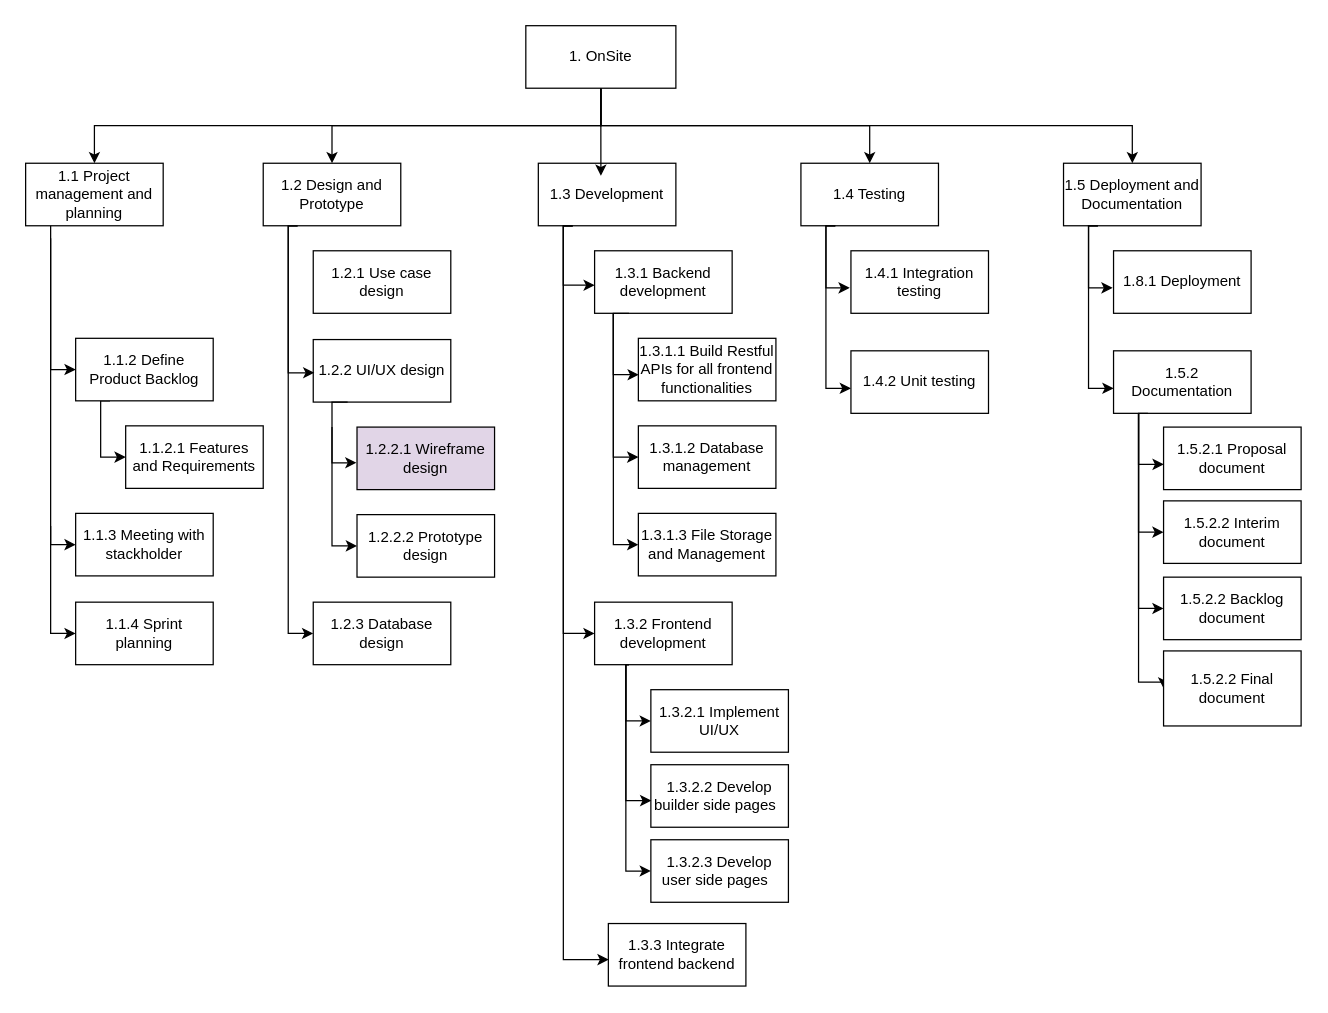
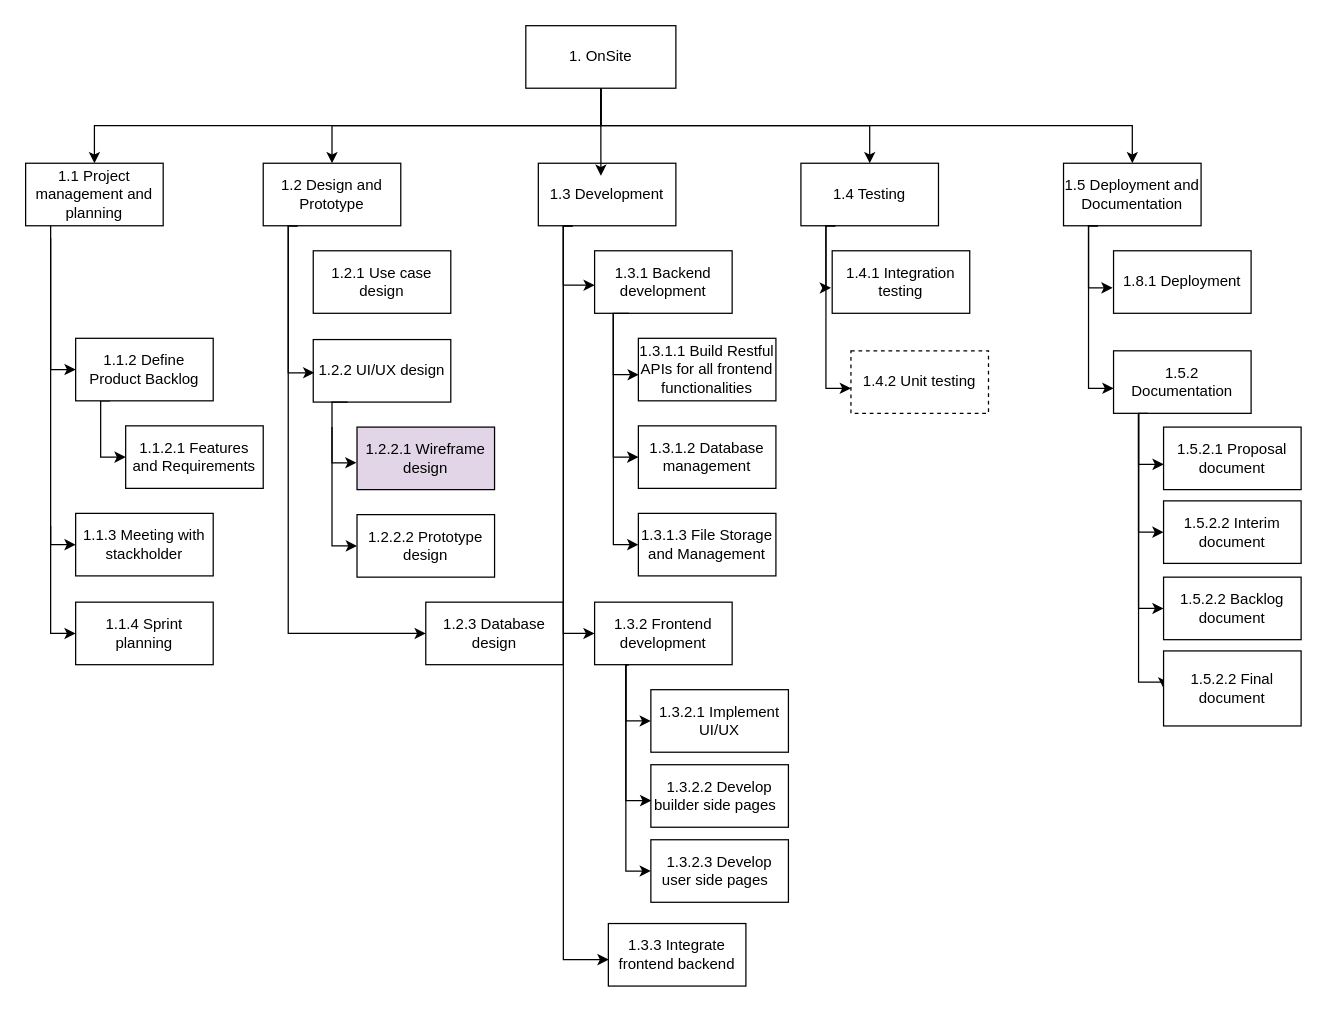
  <mxCell id="0" />
  <mxCell id="1" parent="0" />
  <mxCell id="2" style="edgeStyle=orthogonalEdgeStyle;rounded=0;orthogonalLoop=1;jettySize=auto;html=1;exitX=0.5;exitY=1;exitDx=0;exitDy=0;entryX=0.5;entryY=0;entryDx=0;entryDy=0;" parent="1" source="6" target="7" edge="1"><mxGeometry relative="1" as="geometry" /></mxCell>
  <mxCell id="3" style="edgeStyle=orthogonalEdgeStyle;rounded=0;orthogonalLoop=1;jettySize=auto;html=1;exitX=0.5;exitY=1;exitDx=0;exitDy=0;" parent="1" source="6" target="9" edge="1"><mxGeometry relative="1" as="geometry" /></mxCell>
  <mxCell id="4" style="edgeStyle=orthogonalEdgeStyle;rounded=0;orthogonalLoop=1;jettySize=auto;html=1;exitX=0.5;exitY=1;exitDx=0;exitDy=0;" parent="1" source="6" target="12" edge="1"><mxGeometry relative="1" as="geometry" /></mxCell>
  <mxCell id="5" style="edgeStyle=orthogonalEdgeStyle;rounded=0;orthogonalLoop=1;jettySize=auto;html=1;exitX=0.5;exitY=1;exitDx=0;exitDy=0;entryX=0.5;entryY=0;entryDx=0;entryDy=0;" parent="1" source="6" target="11" edge="1"><mxGeometry relative="1" as="geometry" /></mxCell>
  <mxCell id="6" value="1. OnSite" style="rounded=0;whiteSpace=wrap;html=1;" parent="1" vertex="1"><mxGeometry x="420" y="20" width="120" height="50" as="geometry" /></mxCell>
  <mxCell id="7" value="1.1&lt;span style=&quot;background-color: initial;&quot;&gt;&amp;nbsp;Project management and planning&lt;/span&gt;" style="rounded=0;whiteSpace=wrap;html=1;" parent="1" vertex="1"><mxGeometry x="20" y="130" width="110" height="50" as="geometry" /></mxCell>
  <mxCell id="8" style="edgeStyle=orthogonalEdgeStyle;rounded=0;orthogonalLoop=1;jettySize=auto;html=1;exitX=0.25;exitY=1;exitDx=0;exitDy=0;entryX=0;entryY=0.5;entryDx=0;entryDy=0;" parent="1" source="9" target="27" edge="1"><mxGeometry relative="1" as="geometry"><Array as="points"><mxPoint x="230" y="180" /><mxPoint x="230" y="506" /></Array></mxGeometry></mxCell>
  <mxCell id="9" value="1.2 Design and Prototype" style="rounded=0;whiteSpace=wrap;html=1;" parent="1" vertex="1"><mxGeometry x="210" y="130" width="110" height="50" as="geometry" /></mxCell>
  <mxCell id="10" value="1.3.1.1 Build Restful APIs for all frontend functionalities " style="rounded=0;whiteSpace=wrap;html=1;" parent="1" vertex="1"><mxGeometry x="510" y="270" width="110" height="50" as="geometry" /></mxCell>
  <mxCell id="11" value="1.4 Testing" style="rounded=0;whiteSpace=wrap;html=1;" parent="1" vertex="1"><mxGeometry x="640" y="130" width="110" height="50" as="geometry" /></mxCell>
  <mxCell id="12" value="1.5 Deployment and&lt;div&gt;Documentation&lt;/div&gt;" style="rounded=0;whiteSpace=wrap;html=1;" parent="1" vertex="1"><mxGeometry x="850" y="130" width="110" height="50" as="geometry" /></mxCell>
  <mxCell id="13" style="edgeStyle=orthogonalEdgeStyle;rounded=0;orthogonalLoop=1;jettySize=auto;html=1;exitX=0.25;exitY=1;exitDx=0;exitDy=0;entryX=0;entryY=0.5;entryDx=0;entryDy=0;" parent="1" source="14" target="15" edge="1"><mxGeometry relative="1" as="geometry"><Array as="points"><mxPoint x="80" y="320" /><mxPoint x="80" y="365" /></Array></mxGeometry></mxCell>
  <mxCell id="14" value="1.1.2 Define Product Backlog" style="rounded=0;whiteSpace=wrap;html=1;" parent="1" vertex="1"><mxGeometry x="60" y="270" width="110" height="50" as="geometry" /></mxCell>
  <mxCell id="15" value="1.1.2.1 Features and Requirements" style="rounded=0;whiteSpace=wrap;html=1;" parent="1" vertex="1"><mxGeometry x="100" y="340" width="110" height="50" as="geometry" /></mxCell>
  <mxCell id="16" style="edgeStyle=orthogonalEdgeStyle;rounded=0;orthogonalLoop=1;jettySize=auto;html=1;exitX=0;exitY=0.5;exitDx=0;exitDy=0;endArrow=none;endFill=0;startArrow=classic;startFill=1;" parent="1" source="14" edge="1"><mxGeometry relative="1" as="geometry"><mxPoint x="40" y="180" as="targetPoint" /></mxGeometry></mxCell>
  <mxCell id="17" style="edgeStyle=orthogonalEdgeStyle;rounded=0;orthogonalLoop=1;jettySize=auto;html=1;exitX=0;exitY=0.5;exitDx=0;exitDy=0;endArrow=none;endFill=0;startArrow=classic;startFill=1;" parent="1" source="18" edge="1"><mxGeometry relative="1" as="geometry"><mxPoint x="40" y="190" as="targetPoint" /></mxGeometry></mxCell>
  <mxCell id="18" value="1.1.3 Meeting with stackholder" style="rounded=0;whiteSpace=wrap;html=1;" parent="1" vertex="1"><mxGeometry x="60" y="410" width="110" height="50" as="geometry" /></mxCell>
  <mxCell id="19" style="edgeStyle=orthogonalEdgeStyle;rounded=0;orthogonalLoop=1;jettySize=auto;html=1;exitX=0;exitY=0.5;exitDx=0;exitDy=0;startArrow=classic;startFill=1;endArrow=none;endFill=0;" parent="1" source="20" edge="1"><mxGeometry relative="1" as="geometry"><mxPoint x="40" y="420" as="targetPoint" /></mxGeometry></mxCell>
  <mxCell id="20" value="1.1.4 Sprint planning" style="rounded=0;whiteSpace=wrap;html=1;" parent="1" vertex="1"><mxGeometry x="60" y="481" width="110" height="50" as="geometry" /></mxCell>
  <mxCell id="21" value="1.2.2 UI/UX design" style="rounded=0;whiteSpace=wrap;html=1;" parent="1" vertex="1"><mxGeometry x="250" y="271" width="110" height="50" as="geometry" /></mxCell>
  <mxCell id="22" value="1.2.2.1 Wireframe design" style="rounded=0;whiteSpace=wrap;html=1;fillColor=#e1d5e7;" parent="1" vertex="1"><mxGeometry x="285" y="341" width="110" height="50" as="geometry" /></mxCell>
  <mxCell id="23" style="edgeStyle=orthogonalEdgeStyle;rounded=0;orthogonalLoop=1;jettySize=auto;html=1;exitX=0.25;exitY=1;exitDx=0;exitDy=0;entryX=-0.004;entryY=0.571;entryDx=0;entryDy=0;entryPerimeter=0;" parent="1" source="21" target="22" edge="1"><mxGeometry relative="1" as="geometry"><Array as="points"><mxPoint x="265" y="321" /><mxPoint x="265" y="370" /></Array></mxGeometry></mxCell>
  <mxCell id="24" style="edgeStyle=orthogonalEdgeStyle;rounded=0;orthogonalLoop=1;jettySize=auto;html=1;exitX=0;exitY=0.5;exitDx=0;exitDy=0;startArrow=classic;startFill=1;endArrow=none;endFill=0;" parent="1" source="25" edge="1"><mxGeometry relative="1" as="geometry"><mxPoint x="265" y="341" as="targetPoint" /></mxGeometry></mxCell>
  <mxCell id="25" value="1.2.2.2 Prototype design" style="rounded=0;whiteSpace=wrap;html=1;" parent="1" vertex="1"><mxGeometry x="285" y="411" width="110" height="50" as="geometry" /></mxCell>
  <mxCell id="26" value="1.2.1 Use case design" style="rounded=0;whiteSpace=wrap;html=1;" parent="1" vertex="1"><mxGeometry x="250" y="200" width="110" height="50" as="geometry" /></mxCell>
- <mxCell id="27" value="1.2.3 Database design" style="rounded=0;whiteSpace=wrap;html=1;" parent="1" vertex="1"><mxGeometry x="250" y="481" width="110" height="50" as="geometry" /></mxCell>
+ <mxCell id="27" value="1.2.3 Database design" style="rounded=0;whiteSpace=wrap;html=1;" parent="1" vertex="1"><mxGeometry x="340" y="481" width="110" height="50" as="geometry" /></mxCell>
  <mxCell id="28" style="edgeStyle=orthogonalEdgeStyle;rounded=0;orthogonalLoop=1;jettySize=auto;html=1;exitX=0.25;exitY=1;exitDx=0;exitDy=0;entryX=0.008;entryY=0.531;entryDx=0;entryDy=0;entryPerimeter=0;" parent="1" source="9" target="21" edge="1"><mxGeometry relative="1" as="geometry"><Array as="points"><mxPoint x="230" y="180" /><mxPoint x="230" y="298" /></Array></mxGeometry></mxCell>
  <mxCell id="29" value="1.3.1.3&amp;nbsp;File Storage and Management" style="rounded=0;whiteSpace=wrap;html=1;" parent="1" vertex="1"><mxGeometry x="510" y="410" width="110" height="50" as="geometry" /></mxCell>
  <mxCell id="30" style="edgeStyle=orthogonalEdgeStyle;rounded=0;orthogonalLoop=1;jettySize=auto;html=1;exitX=0.25;exitY=1;exitDx=0;exitDy=0;entryX=0;entryY=0.5;entryDx=0;entryDy=0;" parent="1" source="32" target="33" edge="1"><mxGeometry relative="1" as="geometry"><Array as="points"><mxPoint x="500" y="531" /><mxPoint x="500" y="576" /></Array></mxGeometry></mxCell>
  <mxCell id="31" style="edgeStyle=orthogonalEdgeStyle;rounded=0;orthogonalLoop=1;jettySize=auto;html=1;exitX=0.25;exitY=1;exitDx=0;exitDy=0;entryX=0;entryY=0.5;entryDx=0;entryDy=0;" parent="1" source="32" target="35" edge="1"><mxGeometry relative="1" as="geometry"><Array as="points"><mxPoint x="500" y="531" /><mxPoint x="500" y="696" /></Array></mxGeometry></mxCell>
  <mxCell id="32" value="1.3.2 Frontend development" style="rounded=0;whiteSpace=wrap;html=1;" parent="1" vertex="1"><mxGeometry x="475" y="481" width="110" height="50" as="geometry" /></mxCell>
  <mxCell id="33" value="1.3.2.1 Implement UI/UX" style="rounded=0;whiteSpace=wrap;html=1;" parent="1" vertex="1"><mxGeometry x="520" y="551" width="110" height="50" as="geometry" /></mxCell>
  <mxCell id="34" value="1.3.2.2 Develop builder side pages&amp;nbsp;&amp;nbsp;" style="rounded=0;whiteSpace=wrap;html=1;" parent="1" vertex="1"><mxGeometry x="520" y="611" width="110" height="50" as="geometry" /></mxCell>
  <mxCell id="35" value="1.3.2.3 Develop user side pages&amp;nbsp;&amp;nbsp;" style="rounded=0;whiteSpace=wrap;html=1;" parent="1" vertex="1"><mxGeometry x="520" y="671" width="110" height="50" as="geometry" /></mxCell>
  <mxCell id="36" style="edgeStyle=orthogonalEdgeStyle;rounded=0;orthogonalLoop=1;jettySize=auto;html=1;exitX=0.25;exitY=1;exitDx=0;exitDy=0;entryX=0;entryY=0.5;entryDx=0;entryDy=0;" parent="1" source="38" target="42" edge="1"><mxGeometry relative="1" as="geometry"><Array as="points"><mxPoint x="490" y="250" /><mxPoint x="490" y="365" /></Array></mxGeometry></mxCell>
  <mxCell id="37" style="edgeStyle=orthogonalEdgeStyle;rounded=0;orthogonalLoop=1;jettySize=auto;html=1;exitX=0.25;exitY=1;exitDx=0;exitDy=0;entryX=0;entryY=0.5;entryDx=0;entryDy=0;" parent="1" source="38" target="29" edge="1"><mxGeometry relative="1" as="geometry"><Array as="points"><mxPoint x="490" y="250" /><mxPoint x="490" y="435" /></Array></mxGeometry></mxCell>
  <mxCell id="38" value="1.3.1 Backend development" style="rounded=0;whiteSpace=wrap;html=1;" parent="1" vertex="1"><mxGeometry x="475" y="200" width="110" height="50" as="geometry" /></mxCell>
  <mxCell id="39" style="edgeStyle=orthogonalEdgeStyle;rounded=0;orthogonalLoop=1;jettySize=auto;html=1;exitX=0.25;exitY=1;exitDx=0;exitDy=0;entryX=0.003;entryY=0.574;entryDx=0;entryDy=0;entryPerimeter=0;" parent="1" source="32" target="34" edge="1"><mxGeometry relative="1" as="geometry"><Array as="points"><mxPoint x="500" y="531" /><mxPoint x="500" y="640" /></Array></mxGeometry></mxCell>
  <mxCell id="40" style="edgeStyle=orthogonalEdgeStyle;rounded=0;orthogonalLoop=1;jettySize=auto;html=1;exitX=0.25;exitY=1;exitDx=0;exitDy=0;entryX=0;entryY=0.5;entryDx=0;entryDy=0;" parent="1" source="41" target="32" edge="1"><mxGeometry relative="1" as="geometry"><Array as="points"><mxPoint x="450" y="180" /><mxPoint x="450" y="506" /></Array></mxGeometry></mxCell>
  <mxCell id="41" value="1.3 Development" style="rounded=0;whiteSpace=wrap;html=1;" parent="1" vertex="1"><mxGeometry x="430" y="130" width="110" height="50" as="geometry" /></mxCell>
  <mxCell id="42" value="1.3.1.2 Database management" style="rounded=0;whiteSpace=wrap;html=1;" parent="1" vertex="1"><mxGeometry x="510" y="340" width="110" height="50" as="geometry" /></mxCell>
  <mxCell id="43" style="edgeStyle=orthogonalEdgeStyle;rounded=0;orthogonalLoop=1;jettySize=auto;html=1;exitX=0.25;exitY=1;exitDx=0;exitDy=0;entryX=0.003;entryY=0.581;entryDx=0;entryDy=0;entryPerimeter=0;" parent="1" source="38" target="10" edge="1"><mxGeometry relative="1" as="geometry"><Array as="points"><mxPoint x="490" y="250" /><mxPoint x="490" y="299" /></Array></mxGeometry></mxCell>
- <mxCell id="44" value="1.4.1 Integration testing" style="rounded=0;whiteSpace=wrap;html=1;" parent="1" vertex="1"><mxGeometry x="680" y="200" width="110" height="50" as="geometry" /></mxCell>
- <mxCell id="45" value="1.4.2 Unit testing" style="rounded=0;whiteSpace=wrap;html=1;" parent="1" vertex="1"><mxGeometry x="680" y="280" width="110" height="50" as="geometry" /></mxCell>
+ <mxCell id="44" value="1.4.1 Integration testing" style="rounded=0;whiteSpace=wrap;html=1;" parent="1" vertex="1"><mxGeometry x="665" y="200" width="110" height="50" as="geometry" /></mxCell>
+ <mxCell id="45" value="1.4.2 Unit testing" style="rounded=0;whiteSpace=wrap;html=1;dashed=1;" parent="1" vertex="1"><mxGeometry x="680" y="280" width="110" height="50" as="geometry" /></mxCell>
  <mxCell id="46" style="edgeStyle=orthogonalEdgeStyle;rounded=0;orthogonalLoop=1;jettySize=auto;html=1;exitX=0.25;exitY=1;exitDx=0;exitDy=0;entryX=0.001;entryY=0.55;entryDx=0;entryDy=0;entryPerimeter=0;" parent="1" source="41" target="38" edge="1"><mxGeometry relative="1" as="geometry"><Array as="points"><mxPoint x="450" y="180" /><mxPoint x="450" y="227" /></Array></mxGeometry></mxCell>
  <mxCell id="47" style="edgeStyle=orthogonalEdgeStyle;rounded=0;orthogonalLoop=1;jettySize=auto;html=1;exitX=0.25;exitY=1;exitDx=0;exitDy=0;entryX=-0.009;entryY=0.593;entryDx=0;entryDy=0;entryPerimeter=0;" parent="1" source="11" target="44" edge="1"><mxGeometry relative="1" as="geometry"><Array as="points"><mxPoint x="660" y="180" /><mxPoint x="660" y="230" /></Array></mxGeometry></mxCell>
  <mxCell id="48" style="edgeStyle=orthogonalEdgeStyle;rounded=0;orthogonalLoop=1;jettySize=auto;html=1;exitX=0.25;exitY=1;exitDx=0;exitDy=0;entryX=0;entryY=0.6;entryDx=0;entryDy=0;entryPerimeter=0;" parent="1" source="11" target="45" edge="1"><mxGeometry relative="1" as="geometry"><Array as="points"><mxPoint x="660" y="180" /><mxPoint x="660" y="310" /></Array></mxGeometry></mxCell>
  <mxCell id="49" value="1.8.1 Deployment" style="rounded=0;whiteSpace=wrap;html=1;" parent="1" vertex="1"><mxGeometry x="890" y="200" width="110" height="50" as="geometry" /></mxCell>
  <mxCell id="50" style="edgeStyle=orthogonalEdgeStyle;rounded=0;orthogonalLoop=1;jettySize=auto;html=1;exitX=0.25;exitY=1;exitDx=0;exitDy=0;entryX=0;entryY=0.5;entryDx=0;entryDy=0;" edge="1" parent="1" source="53" target="60"><mxGeometry relative="1" as="geometry"><Array as="points"><mxPoint x="910" y="330" /><mxPoint x="910" y="425" /></Array></mxGeometry></mxCell>
  <mxCell id="51" style="edgeStyle=orthogonalEdgeStyle;rounded=0;orthogonalLoop=1;jettySize=auto;html=1;exitX=0.25;exitY=1;exitDx=0;exitDy=0;entryX=0;entryY=0.5;entryDx=0;entryDy=0;" edge="1" parent="1" source="53" target="61"><mxGeometry relative="1" as="geometry"><Array as="points"><mxPoint x="910" y="330" /><mxPoint x="910" y="486" /></Array></mxGeometry></mxCell>
  <mxCell id="52" style="edgeStyle=orthogonalEdgeStyle;rounded=0;orthogonalLoop=1;jettySize=auto;html=1;exitX=0.25;exitY=1;exitDx=0;exitDy=0;entryX=0;entryY=0.5;entryDx=0;entryDy=0;" edge="1" parent="1" source="53" target="62"><mxGeometry relative="1" as="geometry"><Array as="points"><mxPoint x="910" y="330" /><mxPoint x="910" y="545" /></Array></mxGeometry></mxCell>
  <mxCell id="53" value="1.5.2 Documentation" style="rounded=0;whiteSpace=wrap;html=1;" parent="1" vertex="1"><mxGeometry x="890" y="280" width="110" height="50" as="geometry" /></mxCell>
  <mxCell id="54" style="edgeStyle=orthogonalEdgeStyle;rounded=0;orthogonalLoop=1;jettySize=auto;html=1;exitX=0.25;exitY=1;exitDx=0;exitDy=0;entryX=-0.007;entryY=0.593;entryDx=0;entryDy=0;entryPerimeter=0;" parent="1" source="12" target="49" edge="1"><mxGeometry relative="1" as="geometry"><Array as="points"><mxPoint x="870" y="180" /><mxPoint x="870" y="230" /></Array></mxGeometry></mxCell>
  <mxCell id="55" style="edgeStyle=orthogonalEdgeStyle;rounded=0;orthogonalLoop=1;jettySize=auto;html=1;exitX=0.25;exitY=1;exitDx=0;exitDy=0;entryX=0;entryY=0.6;entryDx=0;entryDy=0;entryPerimeter=0;" parent="1" source="12" target="53" edge="1"><mxGeometry relative="1" as="geometry"><Array as="points"><mxPoint x="870" y="180" /><mxPoint x="870" y="310" /></Array></mxGeometry></mxCell>
  <mxCell id="56" style="edgeStyle=orthogonalEdgeStyle;rounded=0;orthogonalLoop=1;jettySize=auto;html=1;exitX=0.5;exitY=1;exitDx=0;exitDy=0;entryX=0.455;entryY=0.2;entryDx=0;entryDy=0;entryPerimeter=0;" parent="1" source="6" target="41" edge="1"><mxGeometry relative="1" as="geometry" /></mxCell>
  <mxCell id="57" value="1.3.3 Integrate frontend backend" style="rounded=0;whiteSpace=wrap;html=1;" parent="1" vertex="1"><mxGeometry x="486" y="738" width="110" height="50" as="geometry" /></mxCell>
  <mxCell id="58" style="edgeStyle=orthogonalEdgeStyle;rounded=0;orthogonalLoop=1;jettySize=auto;html=1;exitX=0.25;exitY=1;exitDx=0;exitDy=0;entryX=0.002;entryY=0.577;entryDx=0;entryDy=0;entryPerimeter=0;" parent="1" source="41" target="57" edge="1"><mxGeometry relative="1" as="geometry"><Array as="points"><mxPoint x="450" y="180" /><mxPoint x="450" y="767" /></Array></mxGeometry></mxCell>
  <mxCell id="59" value="1.5.2.1 Proposal document" style="rounded=0;whiteSpace=wrap;html=1;" vertex="1" parent="1"><mxGeometry x="930" y="341" width="110" height="50" as="geometry" /></mxCell>
  <mxCell id="60" value="1.5.2.2 Interim document" style="rounded=0;whiteSpace=wrap;html=1;" vertex="1" parent="1"><mxGeometry x="930" y="400" width="110" height="50" as="geometry" /></mxCell>
  <mxCell id="61" value="1.5.2.2 Backlog document" style="rounded=0;whiteSpace=wrap;html=1;" vertex="1" parent="1"><mxGeometry x="930" y="461" width="110" height="50" as="geometry" /></mxCell>
  <mxCell id="62" value="1.5.2.2 Final document" style="rounded=0;whiteSpace=wrap;html=1;" vertex="1" parent="1"><mxGeometry x="930" y="520" width="110" height="60" as="geometry" /></mxCell>
  <mxCell id="63" style="edgeStyle=orthogonalEdgeStyle;rounded=0;orthogonalLoop=1;jettySize=auto;html=1;exitX=0.25;exitY=1;exitDx=0;exitDy=0;entryX=0.001;entryY=0.596;entryDx=0;entryDy=0;entryPerimeter=0;" edge="1" parent="1" source="53" target="59"><mxGeometry relative="1" as="geometry"><Array as="points"><mxPoint x="910" y="330" /><mxPoint x="910" y="371" /></Array></mxGeometry></mxCell>
